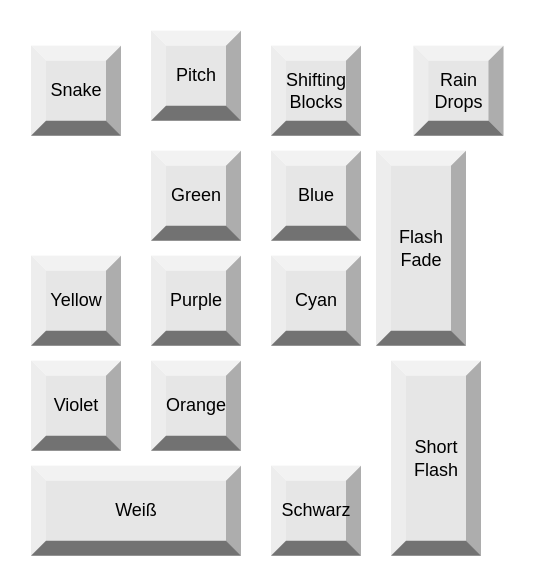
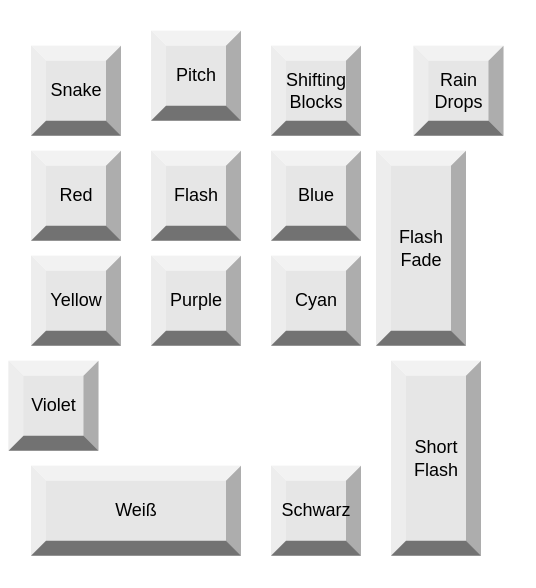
  <mxCell id="0" />
  <mxCell id="1" parent="0" />
- <mxCell id="3" value="Green" style="labelPosition=center;verticalLabelPosition=middle;align=center;html=1;shape=mxgraph.basic.shaded_button;dx=10;fillColor=#E6E6E6;strokeColor=none;" vertex="1" parent="1"><mxGeometry x="100" y="100" width="60" height="60" as="geometry" /></mxCell>
+ <mxCell id="2" value="Red" style="labelPosition=center;verticalLabelPosition=middle;align=center;html=1;shape=mxgraph.basic.shaded_button;dx=10;fillColor=#E6E6E6;strokeColor=none;" vertex="1" parent="1"><mxGeometry x="20" y="100" width="60" height="60" as="geometry" /></mxCell>
+ <mxCell id="3" value="Flash" style="labelPosition=center;verticalLabelPosition=middle;align=center;html=1;shape=mxgraph.basic.shaded_button;dx=10;fillColor=#E6E6E6;strokeColor=none;" vertex="1" parent="1"><mxGeometry x="100" y="100" width="60" height="60" as="geometry" /></mxCell>
  <mxCell id="4" value="Blue" style="labelPosition=center;verticalLabelPosition=middle;align=center;html=1;shape=mxgraph.basic.shaded_button;dx=10;fillColor=#E6E6E6;strokeColor=none;" vertex="1" parent="1"><mxGeometry x="180" y="100" width="60" height="60" as="geometry" /></mxCell>
  <mxCell id="5" value="Yellow" style="labelPosition=center;verticalLabelPosition=middle;align=center;html=1;shape=mxgraph.basic.shaded_button;dx=10;fillColor=#E6E6E6;strokeColor=none;" vertex="1" parent="1"><mxGeometry x="20" y="170" width="60" height="60" as="geometry" /></mxCell>
  <mxCell id="6" value="Purple" style="labelPosition=center;verticalLabelPosition=middle;align=center;html=1;shape=mxgraph.basic.shaded_button;dx=10;fillColor=#E6E6E6;strokeColor=none;" vertex="1" parent="1"><mxGeometry x="100" y="170" width="60" height="60" as="geometry" /></mxCell>
  <mxCell id="7" value="Cyan" style="labelPosition=center;verticalLabelPosition=middle;align=center;html=1;shape=mxgraph.basic.shaded_button;dx=10;fillColor=#E6E6E6;strokeColor=none;" vertex="1" parent="1"><mxGeometry x="180" y="170" width="60" height="60" as="geometry" /></mxCell>
- <mxCell id="8" value="Violet" style="labelPosition=center;verticalLabelPosition=middle;align=center;html=1;shape=mxgraph.basic.shaded_button;dx=10;fillColor=#E6E6E6;strokeColor=none;" vertex="1" parent="1"><mxGeometry x="20" y="240" width="60" height="60" as="geometry" /></mxCell>
- <mxCell id="9" value="Orange" style="labelPosition=center;verticalLabelPosition=middle;align=center;html=1;shape=mxgraph.basic.shaded_button;dx=10;fillColor=#E6E6E6;strokeColor=none;" vertex="1" parent="1"><mxGeometry x="100" y="240" width="60" height="60" as="geometry" /></mxCell>
+ <mxCell id="8" value="Violet" style="labelPosition=center;verticalLabelPosition=middle;align=center;html=1;shape=mxgraph.basic.shaded_button;dx=10;fillColor=#E6E6E6;strokeColor=none;" vertex="1" parent="1"><mxGeometry x="5" y="240" width="60" height="60" as="geometry" /></mxCell>
  <mxCell id="10" value="Weiß" style="labelPosition=center;verticalLabelPosition=middle;align=center;html=1;shape=mxgraph.basic.shaded_button;dx=10;fillColor=#E6E6E6;strokeColor=none;" vertex="1" parent="1"><mxGeometry x="20" y="310" width="140" height="60" as="geometry" /></mxCell>
  <mxCell id="11" value="Schwarz" style="labelPosition=center;verticalLabelPosition=middle;align=center;html=1;shape=mxgraph.basic.shaded_button;dx=10;fillColor=#E6E6E6;strokeColor=none;" vertex="1" parent="1"><mxGeometry x="180" y="310" width="60" height="60" as="geometry" /></mxCell>
  <mxCell id="12" value="&lt;div&gt;Short&lt;/div&gt;&lt;div&gt;Flash&lt;/div&gt;" style="labelPosition=center;verticalLabelPosition=middle;align=center;html=1;shape=mxgraph.basic.shaded_button;dx=10;fillColor=#E6E6E6;strokeColor=none;" vertex="1" parent="1"><mxGeometry x="260" y="240" width="60" height="130" as="geometry" /></mxCell>
  <mxCell id="13" value="&lt;div&gt;Flash&lt;/div&gt;&lt;div&gt;Fade&lt;/div&gt;" style="labelPosition=center;verticalLabelPosition=middle;align=center;html=1;shape=mxgraph.basic.shaded_button;dx=10;fillColor=#E6E6E6;strokeColor=none;" vertex="1" parent="1"><mxGeometry x="250" y="100" width="60" height="130" as="geometry" /></mxCell>
  <mxCell id="14" value="&lt;div&gt;Rain&lt;/div&gt;&lt;div&gt;Drops&lt;/div&gt;" style="labelPosition=center;verticalLabelPosition=middle;align=center;html=1;shape=mxgraph.basic.shaded_button;dx=10;fillColor=#E6E6E6;strokeColor=none;" vertex="1" parent="1"><mxGeometry x="275" y="30" width="60" height="60" as="geometry" /></mxCell>
  <mxCell id="15" value="Snake" style="labelPosition=center;verticalLabelPosition=middle;align=center;html=1;shape=mxgraph.basic.shaded_button;dx=10;fillColor=#E6E6E6;strokeColor=none;" vertex="1" parent="1"><mxGeometry x="20" y="30" width="60" height="60" as="geometry" /></mxCell>
  <mxCell id="16" value="Pitch" style="labelPosition=center;verticalLabelPosition=middle;align=center;html=1;shape=mxgraph.basic.shaded_button;dx=10;fillColor=#E6E6E6;strokeColor=none;" vertex="1" parent="1"><mxGeometry x="100" y="20" width="60" height="60" as="geometry" /></mxCell>
  <mxCell id="17" value="&lt;div&gt;Shifting&lt;/div&gt;&lt;div&gt;Blocks&lt;br&gt;&lt;/div&gt;" style="labelPosition=center;verticalLabelPosition=middle;align=center;html=1;shape=mxgraph.basic.shaded_button;dx=10;fillColor=#E6E6E6;strokeColor=none;" vertex="1" parent="1"><mxGeometry x="180" y="30" width="60" height="60" as="geometry" /></mxCell>
